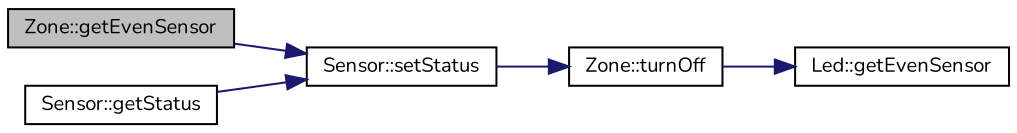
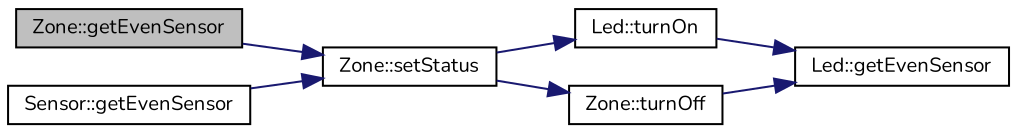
  digraph {
    fontname=Nunito
    rankdir=LR
    node [color=black fillcolor=white fontname=Nunito fontsize=10 shape=record style=filled]
    edge [color=midnightblue fontname=Nunito fontsize=10 labelfontname=Helvetica labelfontsize=10 style=solid]
    n1 [fillcolor=grey75 fontcolor=black height=0.2 label="Zone::getEvenSensor" width=0.4]
-   n2 [height=0.2 label="Sensor::setStatus" width=0.4]
+   n2 [height=0.2 label="Zone::setStatus" width=0.4]
+   n3 [height=0.2 label="Led::turnOn" width=0.4]
    n4 [height=0.2 label="Zone::turnOff" width=0.4]
-   n5 [height=0.2 label="Sensor::getStatus" width=0.4]
+   n5 [height=0.2 label="Sensor::getEvenSensor" width=0.4]
    n6 [height=0.2 label="Led::getEvenSensor" width=0.4]
    n1 -> n2
+   n2 -> n3
    n2 -> n4
+   n3 -> n6
    n4 -> n6
    n5 -> n2
  }
